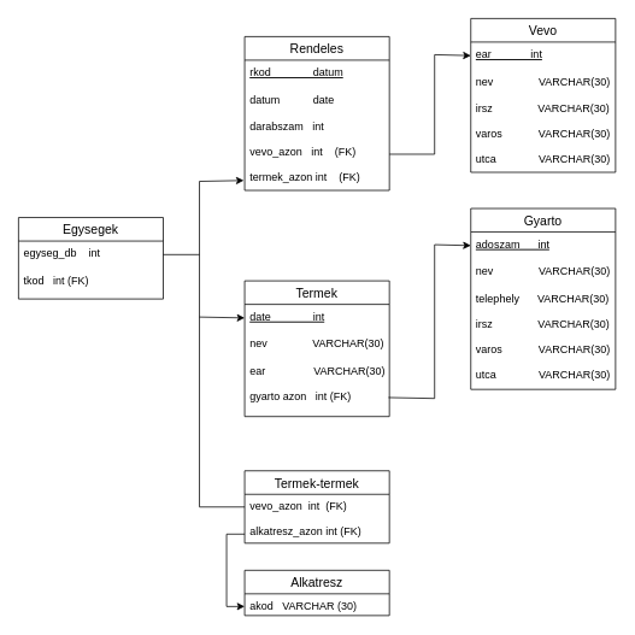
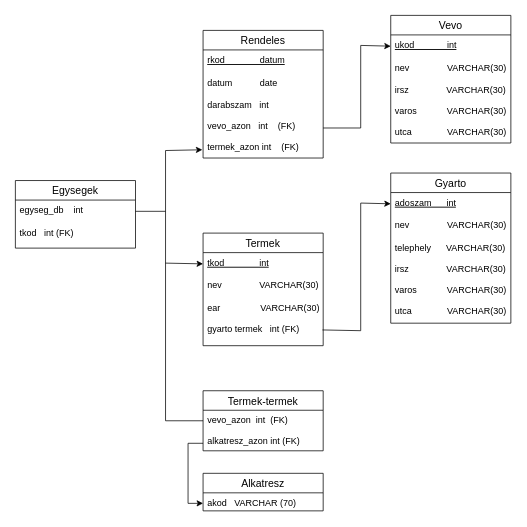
  <mxCell id="0" />
  <mxCell id="1" parent="0" />
  <mxCell id="2" value="Gyarto" style="swimlane;fontStyle=0;childLayout=stackLayout;horizontal=1;startSize=26;horizontalStack=0;resizeParent=1;resizeParentMax=0;resizeLast=0;collapsible=1;marginBottom=0;align=center;fontSize=14;" vertex="1" parent="1"><mxGeometry x="520" y="230" width="160" height="200" as="geometry" /></mxCell>
  <mxCell id="3" value="adoszam      int" style="text;strokeColor=none;fillColor=none;spacingLeft=4;spacingRight=4;overflow=hidden;rotatable=0;points=[[0,0.5],[1,0.5]];portConstraint=eastwest;fontSize=12;fontStyle=4" vertex="1" parent="2"><mxGeometry y="26" width="160" height="30" as="geometry" /></mxCell>
  <mxCell id="4" value="nev               VARCHAR(30)" style="text;strokeColor=none;fillColor=none;spacingLeft=4;spacingRight=4;overflow=hidden;rotatable=0;points=[[0,0.5],[1,0.5]];portConstraint=eastwest;fontSize=12;" vertex="1" parent="2"><mxGeometry y="56" width="160" height="30" as="geometry" /></mxCell>
  <mxCell id="5" value="telephely      VARCHAR(30)&#10;&#10;irsz               VARCHAR(30)&#10;&#10;varos            VARCHAR(30)&#10;&#10;utca              VARCHAR(30)" style="text;strokeColor=none;fillColor=none;spacingLeft=4;spacingRight=4;overflow=hidden;rotatable=0;points=[[0,0.5],[1,0.5]];portConstraint=eastwest;fontSize=12;" vertex="1" parent="2"><mxGeometry y="86" width="160" height="114" as="geometry" /></mxCell>
  <mxCell id="6" value="Termek" style="swimlane;fontStyle=0;childLayout=stackLayout;horizontal=1;startSize=26;horizontalStack=0;resizeParent=1;resizeParentMax=0;resizeLast=0;collapsible=1;marginBottom=0;align=center;fontSize=14;" vertex="1" parent="1"><mxGeometry x="270" y="310" width="160" height="150" as="geometry" /></mxCell>
- <mxCell id="7" value="date              int" style="text;strokeColor=none;fillColor=none;spacingLeft=4;spacingRight=4;overflow=hidden;rotatable=0;points=[[0,0.5],[1,0.5]];portConstraint=eastwest;fontSize=12;fontStyle=4" vertex="1" parent="6"><mxGeometry y="26" width="160" height="30" as="geometry" /></mxCell>
+ <mxCell id="7" value="tkod              int" style="text;strokeColor=none;fillColor=none;spacingLeft=4;spacingRight=4;overflow=hidden;rotatable=0;points=[[0,0.5],[1,0.5]];portConstraint=eastwest;fontSize=12;fontStyle=4" vertex="1" parent="6"><mxGeometry y="26" width="160" height="30" as="geometry" /></mxCell>
  <mxCell id="8" value="nev               VARCHAR(30)&#10; " style="text;strokeColor=none;fillColor=none;spacingLeft=4;spacingRight=4;overflow=hidden;rotatable=0;points=[[0,0.5],[1,0.5]];portConstraint=eastwest;fontSize=12;" vertex="1" parent="6"><mxGeometry y="56" width="160" height="30" as="geometry" /></mxCell>
- <mxCell id="9" value="ear                VARCHAR(30)&#10;&#10;gyarto azon   int (FK)" style="text;strokeColor=none;fillColor=none;spacingLeft=4;spacingRight=4;overflow=hidden;rotatable=0;points=[[0,0.5],[1,0.5]];portConstraint=eastwest;fontSize=12;" vertex="1" parent="6"><mxGeometry y="86" width="160" height="64" as="geometry" /></mxCell>
+ <mxCell id="9" value="ear                VARCHAR(30)&#10;&#10;gyarto termek   int (FK)" style="text;strokeColor=none;fillColor=none;spacingLeft=4;spacingRight=4;overflow=hidden;rotatable=0;points=[[0,0.5],[1,0.5]];portConstraint=eastwest;fontSize=12;" vertex="1" parent="6"><mxGeometry y="86" width="160" height="64" as="geometry" /></mxCell>
  <mxCell id="10" value="Vevo" style="swimlane;fontStyle=0;childLayout=stackLayout;horizontal=1;startSize=26;horizontalStack=0;resizeParent=1;resizeParentMax=0;resizeLast=0;collapsible=1;marginBottom=0;align=center;fontSize=14;" vertex="1" parent="1"><mxGeometry x="520" y="20" width="160" height="170" as="geometry" /></mxCell>
- <mxCell id="11" value="ear             int" style="text;strokeColor=none;fillColor=none;spacingLeft=4;spacingRight=4;overflow=hidden;rotatable=0;points=[[0,0.5],[1,0.5]];portConstraint=eastwest;fontSize=12;fontStyle=4" vertex="1" parent="10"><mxGeometry y="26" width="160" height="30" as="geometry" /></mxCell>
+ <mxCell id="11" value="ukod             int" style="text;strokeColor=none;fillColor=none;spacingLeft=4;spacingRight=4;overflow=hidden;rotatable=0;points=[[0,0.5],[1,0.5]];portConstraint=eastwest;fontSize=12;fontStyle=4" vertex="1" parent="10"><mxGeometry y="26" width="160" height="30" as="geometry" /></mxCell>
  <mxCell id="12" value="nev               VARCHAR(30)" style="text;strokeColor=none;fillColor=none;spacingLeft=4;spacingRight=4;overflow=hidden;rotatable=0;points=[[0,0.5],[1,0.5]];portConstraint=eastwest;fontSize=12;" vertex="1" parent="10"><mxGeometry y="56" width="160" height="30" as="geometry" /></mxCell>
  <mxCell id="13" value="irsz               VARCHAR(30)&#10;&#10;varos            VARCHAR(30)&#10;&#10;utca              VARCHAR(30)" style="text;strokeColor=none;fillColor=none;spacingLeft=4;spacingRight=4;overflow=hidden;rotatable=0;points=[[0,0.5],[1,0.5]];portConstraint=eastwest;fontSize=12;" vertex="1" parent="10"><mxGeometry y="86" width="160" height="84" as="geometry" /></mxCell>
  <mxCell id="14" value="Rendeles" style="swimlane;fontStyle=0;childLayout=stackLayout;horizontal=1;startSize=26;horizontalStack=0;resizeParent=1;resizeParentMax=0;resizeLast=0;collapsible=1;marginBottom=0;align=center;fontSize=14;" vertex="1" parent="1"><mxGeometry x="270" y="40" width="160" height="170" as="geometry" /></mxCell>
  <mxCell id="15" value="rkod              datum" style="text;strokeColor=none;fillColor=none;spacingLeft=4;spacingRight=4;overflow=hidden;rotatable=0;points=[[0,0.5],[1,0.5]];portConstraint=eastwest;fontSize=12;fontStyle=4" vertex="1" parent="14"><mxGeometry y="26" width="160" height="30" as="geometry" /></mxCell>
  <mxCell id="16" value="datum           date" style="text;strokeColor=none;fillColor=none;spacingLeft=4;spacingRight=4;overflow=hidden;rotatable=0;points=[[0,0.5],[1,0.5]];portConstraint=eastwest;fontSize=12;" vertex="1" parent="14"><mxGeometry y="56" width="160" height="30" as="geometry" /></mxCell>
  <mxCell id="17" value="darabszam   int&#10;&#10;vevo_azon   int    (FK)&#10;&#10;termek_azon int    (FK)" style="text;strokeColor=none;fillColor=none;spacingLeft=4;spacingRight=4;overflow=hidden;rotatable=0;points=[[0,0.5],[1,0.5]];portConstraint=eastwest;fontSize=12;" vertex="1" parent="14"><mxGeometry y="86" width="160" height="84" as="geometry" /></mxCell>
  <mxCell id="18" value="Egysegek" style="swimlane;fontStyle=0;childLayout=stackLayout;horizontal=1;startSize=26;horizontalStack=0;resizeParent=1;resizeParentMax=0;resizeLast=0;collapsible=1;marginBottom=0;align=center;fontSize=14;" vertex="1" parent="1"><mxGeometry x="20" y="240" width="160" height="90" as="geometry" /></mxCell>
  <mxCell id="19" value="egyseg_db    int" style="text;strokeColor=none;fillColor=none;spacingLeft=4;spacingRight=4;overflow=hidden;rotatable=0;points=[[0,0.5],[1,0.5]];portConstraint=eastwest;fontSize=12;fontStyle=0" vertex="1" parent="18"><mxGeometry y="26" width="160" height="30" as="geometry" /></mxCell>
  <mxCell id="20" value="tkod   int (FK)" style="text;strokeColor=none;fillColor=none;spacingLeft=4;spacingRight=4;overflow=hidden;rotatable=0;points=[[0,0.5],[1,0.5]];portConstraint=eastwest;fontSize=12;" vertex="1" parent="18"><mxGeometry y="56" width="160" height="34" as="geometry" /></mxCell>
  <mxCell id="21" value="Termek-termek" style="swimlane;fontStyle=0;childLayout=stackLayout;horizontal=1;startSize=26;horizontalStack=0;resizeParent=1;resizeParentMax=0;resizeLast=0;collapsible=1;marginBottom=0;align=center;fontSize=14;" vertex="1" parent="1"><mxGeometry x="270" y="520" width="160" height="80" as="geometry" /></mxCell>
  <mxCell id="22" value="vevo_azon  int  (FK)&#10;&#10;alkatresz_azon int (FK)" style="text;strokeColor=none;fillColor=none;spacingLeft=4;spacingRight=4;overflow=hidden;rotatable=0;points=[[0,0.5],[1,0.5]];portConstraint=eastwest;fontSize=12;fontStyle=0" vertex="1" parent="21"><mxGeometry y="26" width="160" height="54" as="geometry" /></mxCell>
  <mxCell id="23" value="Alkatresz" style="swimlane;fontStyle=0;childLayout=stackLayout;horizontal=1;startSize=26;horizontalStack=0;resizeParent=1;resizeParentMax=0;resizeLast=0;collapsible=1;marginBottom=0;align=center;fontSize=14;" vertex="1" parent="1"><mxGeometry x="270" y="630" width="160" height="50" as="geometry" /></mxCell>
- <mxCell id="24" value="akod   VARCHAR (30)" style="text;strokeColor=none;fillColor=none;spacingLeft=4;spacingRight=4;overflow=hidden;rotatable=0;points=[[0,0.5],[1,0.5]];portConstraint=eastwest;fontSize=12;fontStyle=0" vertex="1" parent="23"><mxGeometry y="26" width="160" height="24" as="geometry" /></mxCell>
+ <mxCell id="24" value="akod   VARCHAR (70)" style="text;strokeColor=none;fillColor=none;spacingLeft=4;spacingRight=4;overflow=hidden;rotatable=0;points=[[0,0.5],[1,0.5]];portConstraint=eastwest;fontSize=12;fontStyle=0" vertex="1" parent="23"><mxGeometry y="26" width="160" height="24" as="geometry" /></mxCell>
  <mxCell id="25" value="" style="endArrow=none;html=1;rounded=0;exitX=1;exitY=0.5;exitDx=0;exitDy=0;" edge="1" parent="1" source="19"><mxGeometry width="50" height="50" relative="1" as="geometry"><mxPoint x="170" y="270" as="sourcePoint" /><mxPoint x="220" y="281" as="targetPoint" /></mxGeometry></mxCell>
  <mxCell id="26" value="" style="endArrow=none;html=1;rounded=0;" edge="1" parent="1"><mxGeometry width="50" height="50" relative="1" as="geometry"><mxPoint x="220" y="560" as="sourcePoint" /><mxPoint x="220" y="200" as="targetPoint" /></mxGeometry></mxCell>
  <mxCell id="27" value="" style="endArrow=classic;html=1;rounded=0;entryX=-0.006;entryY=0.869;entryDx=0;entryDy=0;entryPerimeter=0;" edge="1" parent="1" target="17"><mxGeometry width="50" height="50" relative="1" as="geometry"><mxPoint x="220" y="200" as="sourcePoint" /><mxPoint x="280" y="350" as="targetPoint" /></mxGeometry></mxCell>
  <mxCell id="28" value="" style="endArrow=classic;html=1;rounded=0;entryX=0;entryY=0.5;entryDx=0;entryDy=0;" edge="1" parent="1" target="7"><mxGeometry width="50" height="50" relative="1" as="geometry"><mxPoint x="220" y="350" as="sourcePoint" /><mxPoint x="280" y="350" as="targetPoint" /></mxGeometry></mxCell>
  <mxCell id="29" value="" style="endArrow=none;html=1;rounded=0;" edge="1" parent="1"><mxGeometry width="50" height="50" relative="1" as="geometry"><mxPoint x="220" y="560" as="sourcePoint" /><mxPoint x="270" y="560" as="targetPoint" /></mxGeometry></mxCell>
  <mxCell id="30" value="" style="endArrow=none;html=1;rounded=0;" edge="1" parent="1"><mxGeometry width="50" height="50" relative="1" as="geometry"><mxPoint x="250" y="670" as="sourcePoint" /><mxPoint x="250" y="590" as="targetPoint" /></mxGeometry></mxCell>
  <mxCell id="31" value="" style="endArrow=classic;html=1;rounded=0;" edge="1" parent="1"><mxGeometry width="50" height="50" relative="1" as="geometry"><mxPoint x="250" y="670" as="sourcePoint" /><mxPoint x="270" y="670" as="targetPoint" /></mxGeometry></mxCell>
  <mxCell id="32" value="" style="endArrow=none;html=1;rounded=0;" edge="1" parent="1"><mxGeometry width="50" height="50" relative="1" as="geometry"><mxPoint x="250" y="590" as="sourcePoint" /><mxPoint x="270" y="590" as="targetPoint" /></mxGeometry></mxCell>
  <mxCell id="33" value="" style="endArrow=none;html=1;rounded=0;exitX=0.994;exitY=0.672;exitDx=0;exitDy=0;exitPerimeter=0;" edge="1" parent="1" source="9"><mxGeometry width="50" height="50" relative="1" as="geometry"><mxPoint x="470" y="400" as="sourcePoint" /><mxPoint x="480" y="440" as="targetPoint" /></mxGeometry></mxCell>
  <mxCell id="34" value="" style="endArrow=none;html=1;rounded=0;" edge="1" parent="1"><mxGeometry width="50" height="50" relative="1" as="geometry"><mxPoint x="480" y="440" as="sourcePoint" /><mxPoint x="480" y="270" as="targetPoint" /></mxGeometry></mxCell>
  <mxCell id="35" value="" style="endArrow=classic;html=1;rounded=0;entryX=0;entryY=0.5;entryDx=0;entryDy=0;" edge="1" parent="1" target="3"><mxGeometry width="50" height="50" relative="1" as="geometry"><mxPoint x="480" y="270" as="sourcePoint" /><mxPoint x="520" y="350" as="targetPoint" /></mxGeometry></mxCell>
  <mxCell id="36" value="" style="endArrow=none;html=1;rounded=0;" edge="1" parent="1"><mxGeometry width="50" height="50" relative="1" as="geometry"><mxPoint x="430" y="170" as="sourcePoint" /><mxPoint x="480" y="170" as="targetPoint" /></mxGeometry></mxCell>
  <mxCell id="37" value="" style="endArrow=none;html=1;rounded=0;" edge="1" parent="1"><mxGeometry width="50" height="50" relative="1" as="geometry"><mxPoint x="480" y="170" as="sourcePoint" /><mxPoint x="480" y="60" as="targetPoint" /></mxGeometry></mxCell>
  <mxCell id="38" value="" style="endArrow=classic;html=1;rounded=0;entryX=0;entryY=0.5;entryDx=0;entryDy=0;" edge="1" parent="1" target="11"><mxGeometry width="50" height="50" relative="1" as="geometry"><mxPoint x="480" y="60" as="sourcePoint" /><mxPoint x="520" y="130" as="targetPoint" /></mxGeometry></mxCell>
